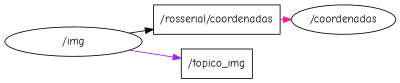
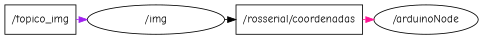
  digraph {
    compound=True
    fontname="Comic Neue"
    rank=same
    rankdir=LR
    ranksep=0.2
    node [fontname="Comic Neue" shape=box]
    edge [fontname="Comic Neue" penwidth=1]
    n1 [height=0.5 label="/rosserial/coordenadas" width=1.9028]
-   n2 [height=0.5 label="/coordenadas" shape=ellipse width=1.6429]
+   n2 [height=0.5 label="/arduinoNode" shape=ellipse width=1.6429]
    n3 [height=0.5 label="/topico_img" width=1.1528]
    n4 [height=0.5 label="/img" shape=ellipse width=2.329]
    n1 -> n2 [color=deeppink]
-   n4 -> n3 [color=purple]
+   n3 -> n4 [color=purple]
    n4 -> n1 [color=black]
  }
